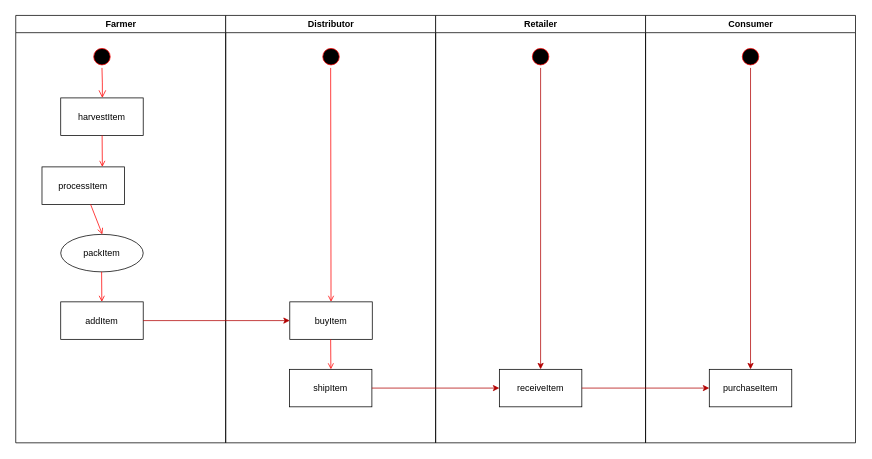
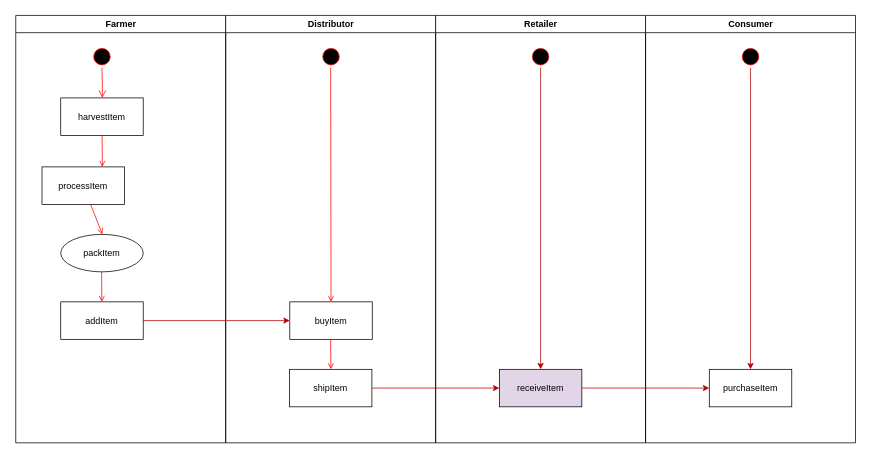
  <mxCell id="0" />
  <mxCell id="1" parent="0" />
  <mxCell id="2" value="Farmer" style="swimlane;whiteSpace=wrap" parent="1" vertex="1"><mxGeometry x="20.5" y="20" width="280" height="570" as="geometry" /></mxCell>
  <mxCell id="3" value="" style="ellipse;shape=startState;fillColor=#000000;strokeColor=#ff0000;" parent="2" vertex="1"><mxGeometry x="100" y="40" width="30" height="30" as="geometry" /></mxCell>
  <mxCell id="4" value="" style="edgeStyle=elbowEdgeStyle;elbow=horizontal;verticalAlign=bottom;endArrow=open;endSize=8;strokeColor=#FF0000;endFill=1;rounded=0" parent="2" source="3" target="5" edge="1"><mxGeometry x="100" y="40" as="geometry"><mxPoint x="115" y="110" as="targetPoint" /></mxGeometry></mxCell>
  <mxCell id="5" value="harvestItem" style="" parent="2" vertex="1"><mxGeometry x="60" y="110" width="110" height="50" as="geometry" /></mxCell>
  <mxCell id="6" value="processItem" style="" parent="2" vertex="1"><mxGeometry x="35" y="202" width="110" height="50" as="geometry" /></mxCell>
  <mxCell id="7" value="" style="endArrow=open;strokeColor=#FF0000;endFill=1;rounded=0" parent="2" source="5" edge="1"><mxGeometry relative="1" as="geometry"><mxPoint x="115.5" y="202" as="targetPoint" /></mxGeometry></mxCell>
  <mxCell id="8" value="packItem" style="ellipse;" parent="2" vertex="1"><mxGeometry x="60" y="292" width="110" height="50" as="geometry" /></mxCell>
  <mxCell id="9" value="" style="endArrow=open;strokeColor=#FF0000;endFill=1;rounded=0" parent="2" source="6" edge="1"><mxGeometry relative="1" as="geometry"><mxPoint x="115.5" y="292" as="targetPoint" /></mxGeometry></mxCell>
  <mxCell id="10" value="addItem" style="" vertex="1" parent="2"><mxGeometry x="60" y="382" width="110" height="50" as="geometry" /></mxCell>
  <mxCell id="11" value="" style="endArrow=open;strokeColor=#FF0000;endFill=1;rounded=0" edge="1" parent="2"><mxGeometry relative="1" as="geometry"><mxPoint x="114.502" y="342" as="sourcePoint" /><mxPoint x="114.81" y="382" as="targetPoint" /></mxGeometry></mxCell>
  <mxCell id="12" value="Distributor" style="swimlane;whiteSpace=wrap" parent="1" vertex="1"><mxGeometry x="300.5" y="20" width="280" height="570" as="geometry" /></mxCell>
  <mxCell id="13" value="" style="ellipse;shape=startState;fillColor=#000000;strokeColor=#ff0000;" parent="12" vertex="1"><mxGeometry x="125.5" y="40" width="30" height="30" as="geometry" /></mxCell>
  <mxCell id="14" value="buyItem" style="" parent="12" vertex="1"><mxGeometry x="85.5" y="382" width="110" height="50" as="geometry" /></mxCell>
  <mxCell id="15" value="" style="endArrow=open;strokeColor=#FF0000;endFill=1;rounded=0;entryX=0.5;entryY=0;entryDx=0;entryDy=0;" edge="1" parent="12"><mxGeometry relative="1" as="geometry"><mxPoint x="140.002" y="70" as="sourcePoint" /><mxPoint x="140.5" y="382" as="targetPoint" /></mxGeometry></mxCell>
  <mxCell id="16" value="shipItem" style="" vertex="1" parent="12"><mxGeometry x="85" y="472" width="110" height="50" as="geometry" /></mxCell>
  <mxCell id="17" value="" style="endArrow=open;strokeColor=#FF0000;endFill=1;rounded=0" edge="1" parent="12"><mxGeometry relative="1" as="geometry"><mxPoint x="140.002" y="432" as="sourcePoint" /><mxPoint x="140.31" y="472" as="targetPoint" /></mxGeometry></mxCell>
  <mxCell id="18" value="Retailer" style="swimlane;whiteSpace=wrap" parent="1" vertex="1"><mxGeometry x="580.5" y="20" width="280" height="570" as="geometry" /></mxCell>
- <mxCell id="19" value="receiveItem" style="" parent="18" vertex="1"><mxGeometry x="85" y="472" width="110" height="50" as="geometry" /></mxCell>
+ <mxCell id="19" value="receiveItem" style="fillColor=#e1d5e7;" parent="18" vertex="1"><mxGeometry x="85" y="472" width="110" height="50" as="geometry" /></mxCell>
  <mxCell id="20" style="edgeStyle=orthogonalEdgeStyle;rounded=0;orthogonalLoop=1;jettySize=auto;html=1;entryX=0.5;entryY=0;entryDx=0;entryDy=0;fillColor=#e51400;strokeColor=#B20000;" edge="1" parent="18" source="21" target="19"><mxGeometry relative="1" as="geometry" /></mxCell>
  <mxCell id="21" value="" style="ellipse;shape=startState;fillColor=#000000;strokeColor=#ff0000;" vertex="1" parent="18"><mxGeometry x="125" y="40" width="30" height="30" as="geometry" /></mxCell>
  <mxCell id="22" style="edgeStyle=orthogonalEdgeStyle;rounded=0;orthogonalLoop=1;jettySize=auto;html=1;entryX=0;entryY=0.5;entryDx=0;entryDy=0;fillColor=#e51400;strokeColor=#B20000;" edge="1" parent="1" source="10" target="14"><mxGeometry relative="1" as="geometry" /></mxCell>
  <mxCell id="23" value="Consumer" style="swimlane;whiteSpace=wrap" vertex="1" parent="1"><mxGeometry x="860.5" y="20" width="280" height="570" as="geometry" /></mxCell>
  <mxCell id="24" style="edgeStyle=orthogonalEdgeStyle;rounded=0;orthogonalLoop=1;jettySize=auto;html=1;entryX=0.5;entryY=0;entryDx=0;entryDy=0;fillColor=#e51400;strokeColor=#B20000;" edge="1" parent="23" source="25" target="26"><mxGeometry relative="1" as="geometry" /></mxCell>
  <mxCell id="25" value="" style="ellipse;shape=startState;fillColor=#000000;strokeColor=#ff0000;" vertex="1" parent="23"><mxGeometry x="125" y="40" width="30" height="30" as="geometry" /></mxCell>
  <mxCell id="26" value="purchaseItem" style="" vertex="1" parent="23"><mxGeometry x="85" y="472" width="110" height="50" as="geometry" /></mxCell>
  <mxCell id="27" style="edgeStyle=orthogonalEdgeStyle;rounded=0;orthogonalLoop=1;jettySize=auto;html=1;entryX=0;entryY=0.5;entryDx=0;entryDy=0;fillColor=#e51400;strokeColor=#B20000;" edge="1" parent="1" source="16" target="19"><mxGeometry relative="1" as="geometry" /></mxCell>
  <mxCell id="28" style="edgeStyle=orthogonalEdgeStyle;rounded=0;orthogonalLoop=1;jettySize=auto;html=1;entryX=0;entryY=0.5;entryDx=0;entryDy=0;fillColor=#e51400;strokeColor=#B20000;" edge="1" parent="1" source="19" target="26"><mxGeometry relative="1" as="geometry" /></mxCell>
